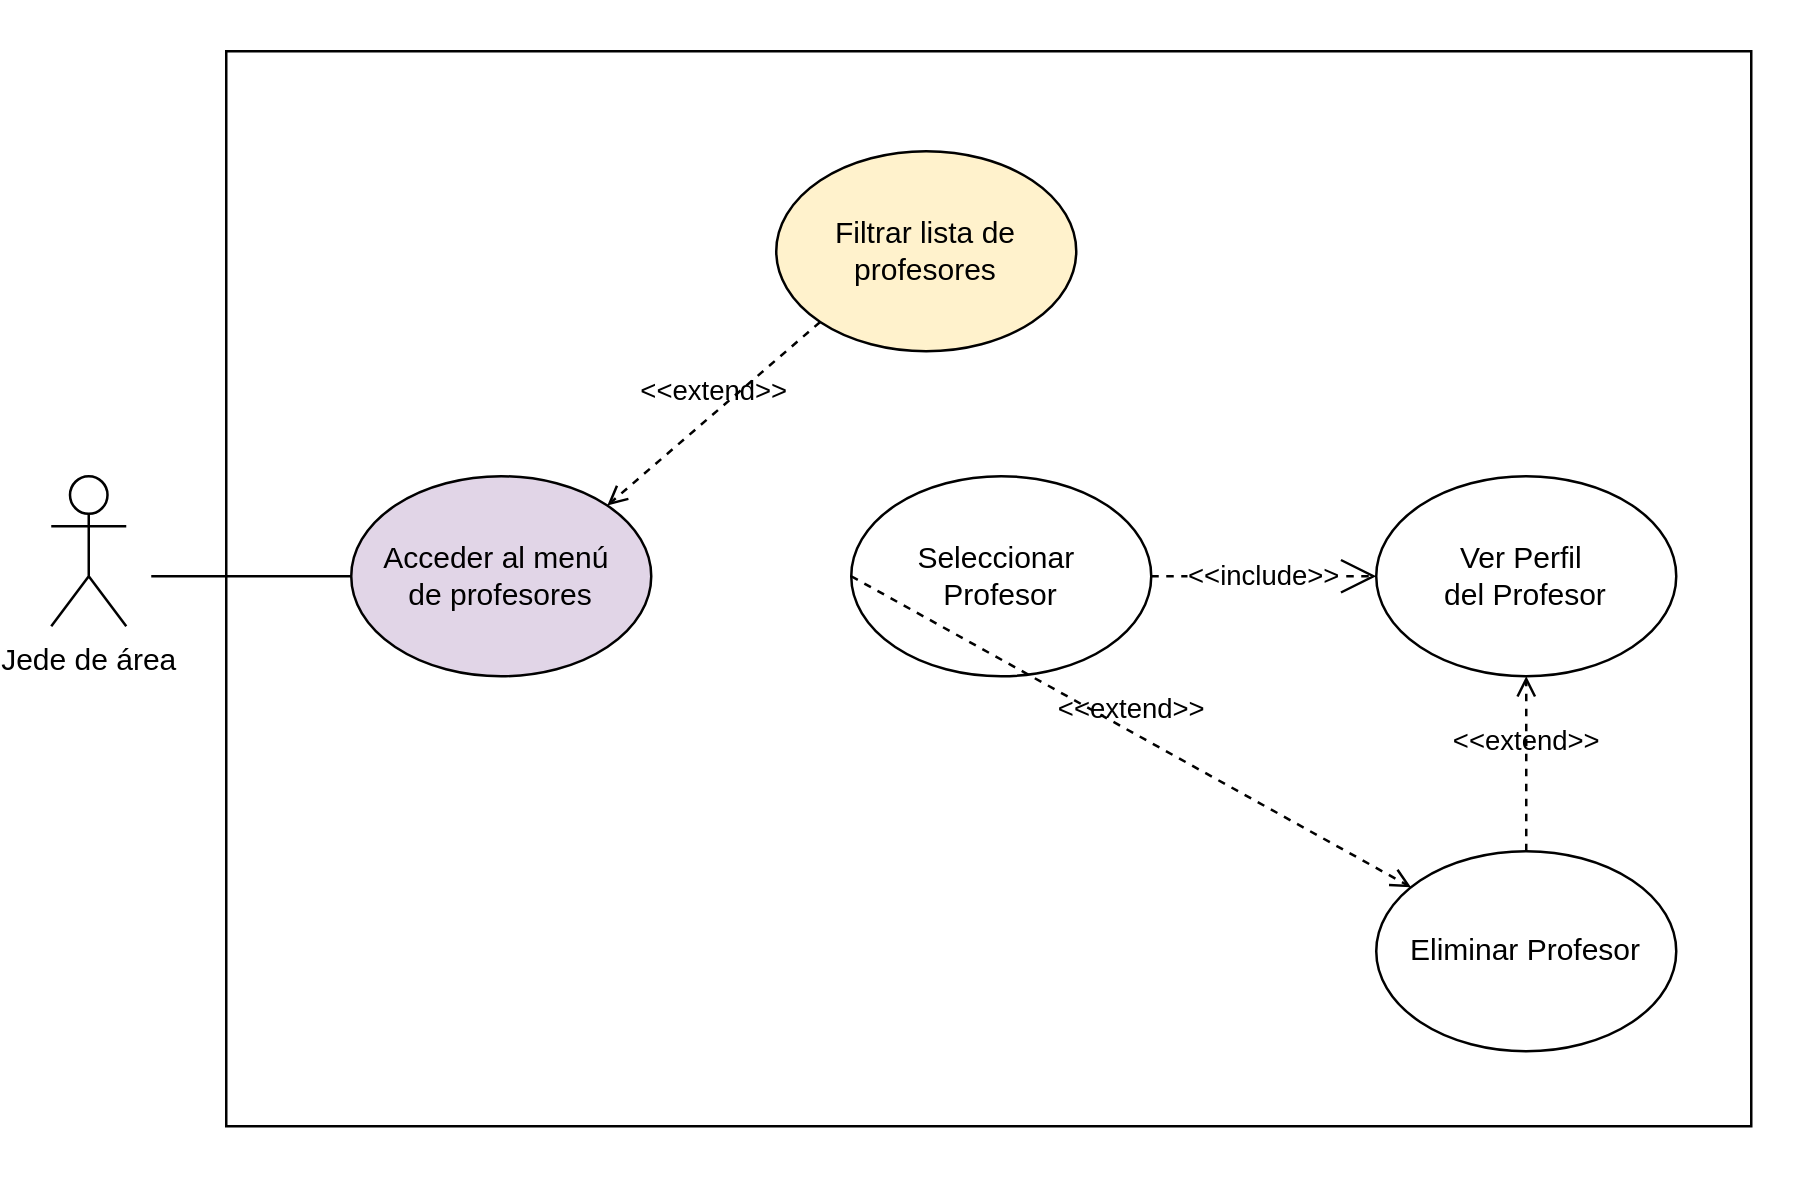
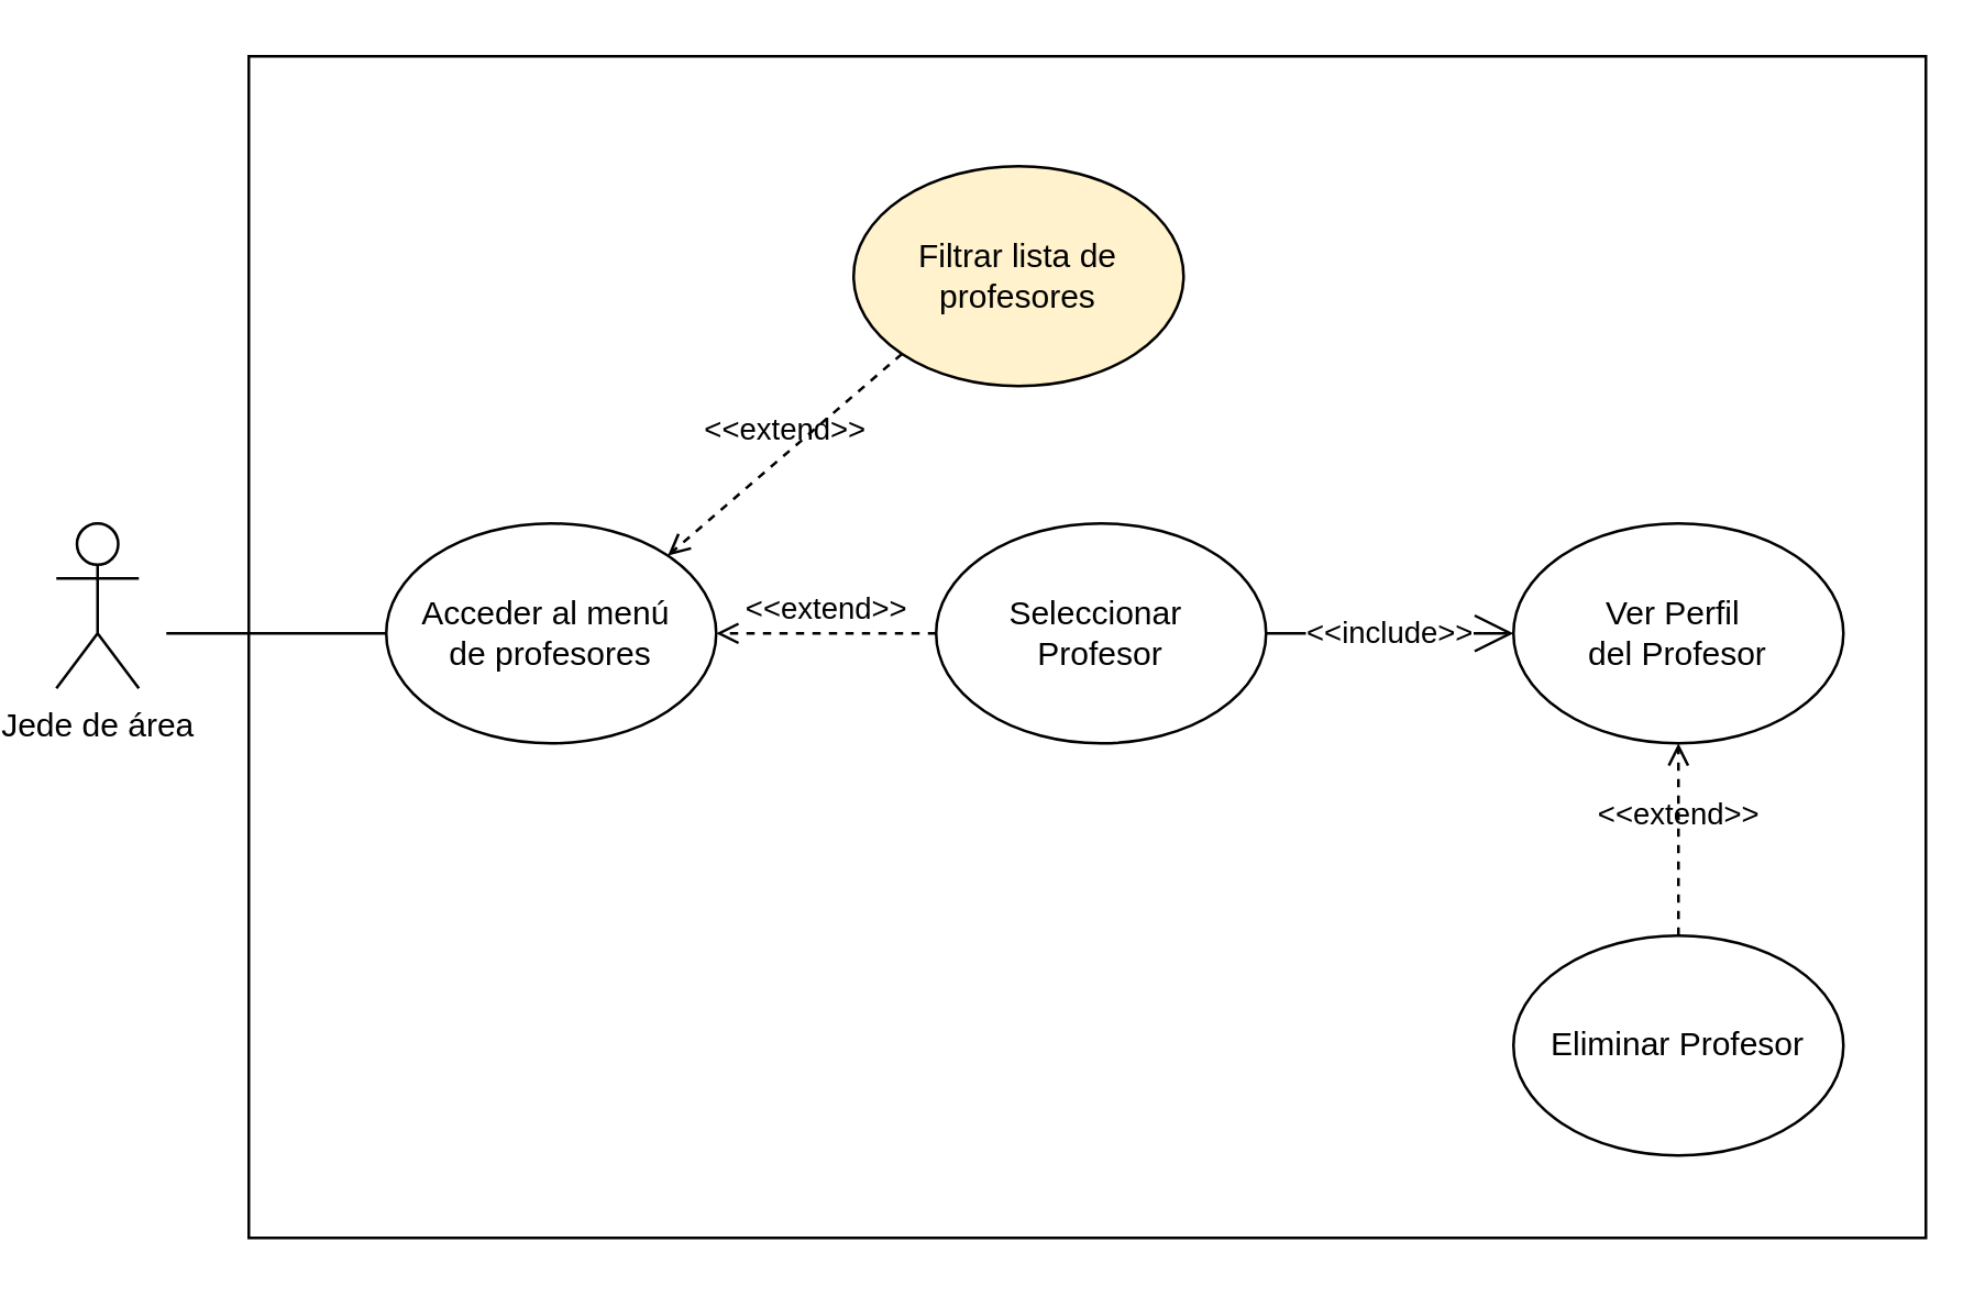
  <mxCell id="0" />
  <mxCell id="1" parent="0" />
  <mxCell id="2" value="" style="rounded=0;whiteSpace=wrap;html=1;" parent="1" vertex="1"><mxGeometry x="90" y="20" width="610" height="430" as="geometry" /></mxCell>
  <mxCell id="3" value="Jede de área" style="shape=umlActor;verticalLabelPosition=bottom;verticalAlign=top;html=1;outlineConnect=0;" parent="1" vertex="1"><mxGeometry x="20" y="190" width="30" height="60" as="geometry" /></mxCell>
  <mxCell id="4" value="Seleccionar&amp;nbsp;&lt;div&gt;Profesor&lt;/div&gt;" style="ellipse;whiteSpace=wrap;html=1;" parent="1" vertex="1"><mxGeometry x="340" y="190" width="120" height="80" as="geometry" /></mxCell>
- <mxCell id="5" value="Acceder al menú&amp;nbsp;&lt;div&gt;de profesores&lt;/div&gt;" style="ellipse;whiteSpace=wrap;html=1;fillColor=#e1d5e7;" parent="1" vertex="1"><mxGeometry x="140" y="190" width="120" height="80" as="geometry" /></mxCell>
+ <mxCell id="5" value="Acceder al menú&amp;nbsp;&lt;div&gt;de profesores&lt;/div&gt;" style="ellipse;whiteSpace=wrap;html=1;" parent="1" vertex="1"><mxGeometry x="140" y="190" width="120" height="80" as="geometry" /></mxCell>
  <mxCell id="6" value="Ver Perfil&amp;nbsp;&lt;div&gt;del Profesor&lt;/div&gt;" style="ellipse;whiteSpace=wrap;html=1;" parent="1" vertex="1"><mxGeometry x="550" y="190" width="120" height="80" as="geometry" /></mxCell>
  <mxCell id="7" value="Eliminar Profesor" style="ellipse;whiteSpace=wrap;html=1;" parent="1" vertex="1"><mxGeometry x="550" y="340" width="120" height="80" as="geometry" /></mxCell>
  <mxCell id="8" value="&amp;lt;&amp;lt;extend&amp;gt;&amp;gt;" style="html=1;verticalAlign=bottom;labelBackgroundColor=none;endArrow=open;endFill=0;dashed=1;rounded=0;exitX=0.5;exitY=0;exitDx=0;exitDy=0;entryX=0.5;entryY=1;entryDx=0;entryDy=0;" parent="1" source="7" target="6" edge="1"><mxGeometry width="160" relative="1" as="geometry"><mxPoint x="110" y="320" as="sourcePoint" /><mxPoint x="210" y="410" as="targetPoint" /></mxGeometry></mxCell>
  <mxCell id="9" value="" style="endArrow=none;html=1;rounded=0;entryX=0;entryY=0.5;entryDx=0;entryDy=0;" parent="1" target="5" edge="1"><mxGeometry width="50" height="50" relative="1" as="geometry"><mxPoint x="60" y="230" as="sourcePoint" /><mxPoint x="400" y="250" as="targetPoint" /></mxGeometry></mxCell>
- <mxCell id="10" value="&amp;lt;&amp;lt;extend&amp;gt;&amp;gt;" style="html=1;verticalAlign=bottom;labelBackgroundColor=none;endArrow=open;endFill=0;dashed=1;rounded=0;exitX=0;exitY=0.5;exitDx=0;exitDy=0;" parent="1" source="4" target="7" edge="1"><mxGeometry width="160" relative="1" as="geometry"><mxPoint x="670" y="360" as="sourcePoint" /><mxPoint x="670" y="290" as="targetPoint" /></mxGeometry></mxCell>
+ <mxCell id="10" value="&amp;lt;&amp;lt;extend&amp;gt;&amp;gt;" style="html=1;verticalAlign=bottom;labelBackgroundColor=none;endArrow=open;endFill=0;dashed=1;rounded=0;exitX=0;exitY=0.5;exitDx=0;exitDy=0;entryX=1;entryY=0.5;entryDx=0;entryDy=0;" parent="1" source="4" target="5" edge="1"><mxGeometry width="160" relative="1" as="geometry"><mxPoint x="670" y="360" as="sourcePoint" /><mxPoint x="670" y="290" as="targetPoint" /></mxGeometry></mxCell>
  <mxCell id="11" value="Filtrar lista de profesores" style="ellipse;whiteSpace=wrap;html=1;fillColor=#fff2cc;" parent="1" vertex="1"><mxGeometry x="310" y="60" width="120" height="80" as="geometry" /></mxCell>
  <mxCell id="12" value="&amp;lt;&amp;lt;extend&amp;gt;&amp;gt;" style="html=1;verticalAlign=bottom;labelBackgroundColor=none;endArrow=open;endFill=0;dashed=1;rounded=0;exitX=0;exitY=1;exitDx=0;exitDy=0;entryX=1;entryY=0;entryDx=0;entryDy=0;" parent="1" source="11" target="5" edge="1"><mxGeometry width="160" relative="1" as="geometry"><mxPoint x="390" y="240" as="sourcePoint" /><mxPoint x="300" y="240" as="targetPoint" /></mxGeometry></mxCell>
- <mxCell id="13" value="&amp;lt;&amp;lt;include&amp;gt;&amp;gt;" style="endArrow=open;endSize=12;dashed=1;html=1;rounded=0;exitX=1;exitY=0.5;exitDx=0;exitDy=0;entryX=0;entryY=0.5;entryDx=0;entryDy=0;" parent="1" source="4" target="6" edge="1"><mxGeometry width="160" relative="1" as="geometry"><mxPoint x="211" y="25" as="sourcePoint" /><mxPoint x="360" y="5" as="targetPoint" /></mxGeometry></mxCell>
+ <mxCell id="13" value="&amp;lt;&amp;lt;include&amp;gt;&amp;gt;" style="endArrow=open;endSize=12;dashed=0;html=1;rounded=0;exitX=1;exitY=0.5;exitDx=0;exitDy=0;entryX=0;entryY=0.5;entryDx=0;entryDy=0;" parent="1" source="4" target="6" edge="1"><mxGeometry width="160" relative="1" as="geometry"><mxPoint x="211" y="25" as="sourcePoint" /><mxPoint x="360" y="5" as="targetPoint" /></mxGeometry></mxCell>
